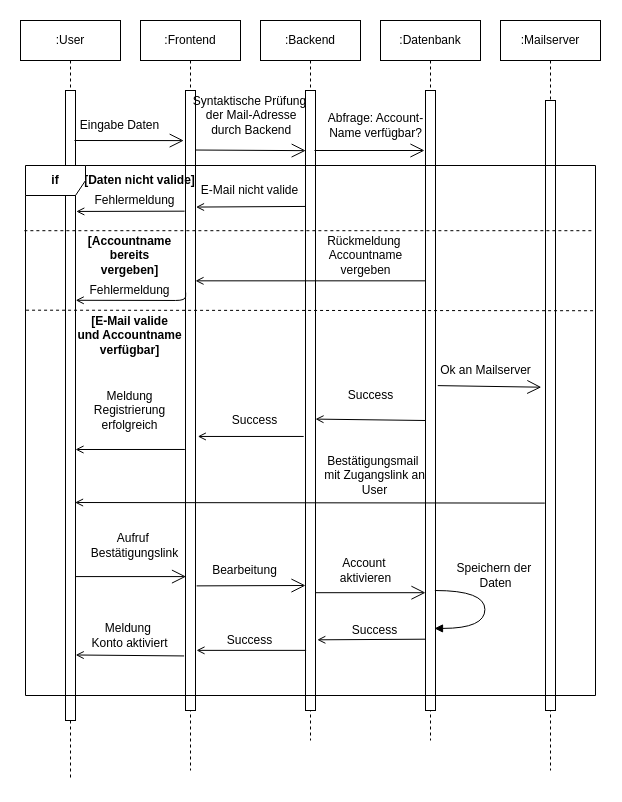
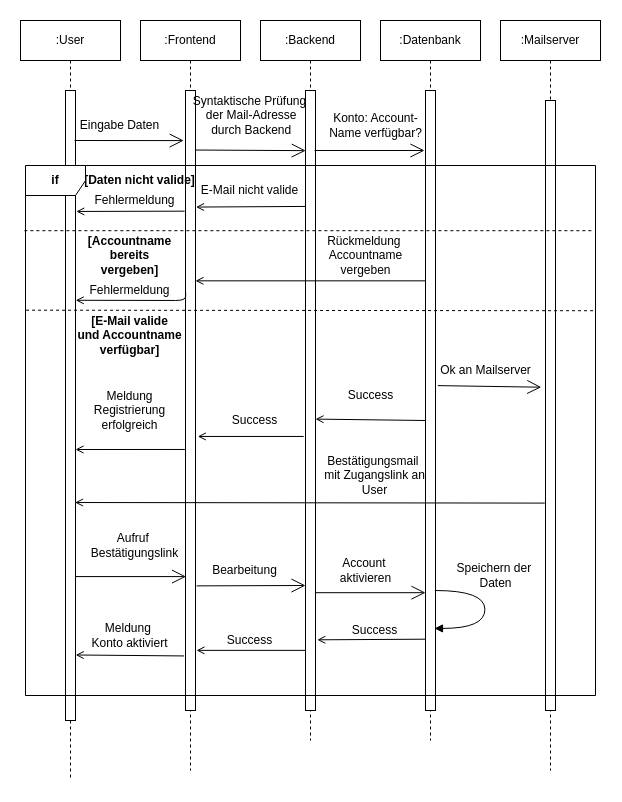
  <mxCell id="0" />
  <mxCell id="1" parent="0" />
  <mxCell id="2" value=":Frontend" style="shape=umlLifeline;perimeter=lifelinePerimeter;whiteSpace=wrap;html=1;container=1;collapsible=0;recursiveResize=0;outlineConnect=0;" vertex="1" parent="1"><mxGeometry x="140" y="20" width="100" height="750" as="geometry" /></mxCell>
  <mxCell id="3" value="" style="html=1;points=[];perimeter=orthogonalPerimeter;" vertex="1" parent="2"><mxGeometry x="45" y="70" width="10" height="620" as="geometry" /></mxCell>
  <mxCell id="4" value=":User" style="shape=umlLifeline;perimeter=lifelinePerimeter;whiteSpace=wrap;html=1;container=1;collapsible=0;recursiveResize=0;outlineConnect=0;" vertex="1" parent="1"><mxGeometry x="20" y="20" width="100" height="760" as="geometry" /></mxCell>
  <mxCell id="5" value="" style="html=1;points=[];perimeter=orthogonalPerimeter;" vertex="1" parent="4"><mxGeometry x="45" y="70" width="10" height="630" as="geometry" /></mxCell>
  <mxCell id="6" value=":Backend" style="shape=umlLifeline;perimeter=lifelinePerimeter;whiteSpace=wrap;html=1;container=1;collapsible=0;recursiveResize=0;outlineConnect=0;" vertex="1" parent="1"><mxGeometry x="260" y="20" width="100" height="720" as="geometry" /></mxCell>
  <mxCell id="7" value="" style="html=1;points=[];perimeter=orthogonalPerimeter;" vertex="1" parent="6"><mxGeometry x="45" y="70" width="10" height="620" as="geometry" /></mxCell>
  <mxCell id="8" value=":Datenbank" style="shape=umlLifeline;perimeter=lifelinePerimeter;whiteSpace=wrap;html=1;container=1;collapsible=0;recursiveResize=0;outlineConnect=0;" vertex="1" parent="1"><mxGeometry x="380" y="20" width="100" height="720" as="geometry" /></mxCell>
  <mxCell id="9" value="" style="html=1;points=[];perimeter=orthogonalPerimeter;" vertex="1" parent="8"><mxGeometry x="45" y="70" width="10" height="620" as="geometry" /></mxCell>
  <mxCell id="10" value=":Mailserver" style="shape=umlLifeline;perimeter=lifelinePerimeter;whiteSpace=wrap;html=1;container=1;collapsible=0;recursiveResize=0;outlineConnect=0;" vertex="1" parent="1"><mxGeometry x="500" y="20" width="100" height="750" as="geometry" /></mxCell>
  <mxCell id="11" value="" style="html=1;points=[];perimeter=orthogonalPerimeter;" vertex="1" parent="10"><mxGeometry x="45" y="80" width="10" height="610" as="geometry" /></mxCell>
  <mxCell id="12" value="" style="endArrow=open;endFill=1;endSize=12;html=1;entryX=-0.006;entryY=1.002;entryDx=0;entryDy=0;entryPerimeter=0;" edge="1" parent="1" target="13"><mxGeometry width="160" relative="1" as="geometry"><mxPoint x="74" y="140" as="sourcePoint" /><mxPoint x="180" y="140" as="targetPoint" /></mxGeometry></mxCell>
  <mxCell id="13" value="Syntaktische Prüfung&lt;br&gt;&amp;nbsp;der&amp;nbsp;Mail-Adresse&lt;br&gt;&amp;nbsp;durch Backend" style="text;html=1;align=center;verticalAlign=middle;resizable=0;points=[];autosize=1;" vertex="1" parent="1"><mxGeometry x="184" y="90" width="130" height="50" as="geometry" /></mxCell>
  <mxCell id="14" value="" style="endArrow=open;endFill=1;endSize=12;html=1;entryX=0.022;entryY=0.097;entryDx=0;entryDy=0;entryPerimeter=0;exitX=0.967;exitY=0.096;exitDx=0;exitDy=0;exitPerimeter=0;" edge="1" parent="1" source="3" target="7"><mxGeometry width="160" relative="1" as="geometry"><mxPoint x="200" y="150" as="sourcePoint" /><mxPoint x="300" y="144" as="targetPoint" /></mxGeometry></mxCell>
  <mxCell id="15" value="" style="endArrow=open;endFill=1;endSize=12;html=1;" edge="1" parent="1"><mxGeometry width="160" relative="1" as="geometry"><mxPoint x="314" y="150" as="sourcePoint" /><mxPoint x="424" y="150" as="targetPoint" /></mxGeometry></mxCell>
- <mxCell id="16" value="Abfrage: Account-&lt;br&gt;Name verfügbar?" style="text;html=1;align=center;verticalAlign=middle;resizable=0;points=[];autosize=1;" vertex="1" parent="1"><mxGeometry x="320" y="110" width="110" height="30" as="geometry" /></mxCell>
+ <mxCell id="16" value="Konto: Account-&lt;br&gt;Name verfügbar?" style="text;html=1;align=center;verticalAlign=middle;resizable=0;points=[];autosize=1;" vertex="1" parent="1"><mxGeometry x="320" y="110" width="110" height="30" as="geometry" /></mxCell>
  <mxCell id="17" value="[Daten nicht valide]" style="text;html=1;align=center;verticalAlign=middle;resizable=0;points=[];autosize=1;fontStyle=1" vertex="1" parent="1"><mxGeometry x="74" y="170" width="130" height="20" as="geometry" /></mxCell>
  <mxCell id="18" value="" style="endArrow=none;endFill=0;endSize=12;html=1;startArrow=open;startFill=0;entryX=-0.033;entryY=0.187;entryDx=0;entryDy=0;entryPerimeter=0;exitX=1.05;exitY=0.188;exitDx=0;exitDy=0;exitPerimeter=0;" edge="1" parent="1" source="3" target="7"><mxGeometry width="160" relative="1" as="geometry"><mxPoint x="199" y="210" as="sourcePoint" /><mxPoint x="299" y="210" as="targetPoint" /></mxGeometry></mxCell>
  <mxCell id="19" value="E-Mail nicht valide" style="text;html=1;align=center;verticalAlign=middle;resizable=0;points=[];autosize=1;" vertex="1" parent="1"><mxGeometry x="194" y="180" width="110" height="20" as="geometry" /></mxCell>
  <mxCell id="20" value="" style="endArrow=none;endFill=0;endSize=12;html=1;startArrow=open;startFill=0;entryX=1.001;entryY=1.033;entryDx=0;entryDy=0;entryPerimeter=0;exitX=1.078;exitY=0.192;exitDx=0;exitDy=0;exitPerimeter=0;" edge="1" parent="1" source="5" target="21"><mxGeometry width="160" relative="1" as="geometry"><mxPoint x="80" y="220" as="sourcePoint" /><mxPoint x="180" y="220" as="targetPoint" /></mxGeometry></mxCell>
  <mxCell id="21" value="Fehlermeldung" style="text;html=1;align=center;verticalAlign=middle;resizable=0;points=[];autosize=1;" vertex="1" parent="1"><mxGeometry x="84" y="190" width="100" height="20" as="geometry" /></mxCell>
  <mxCell id="22" value="[Accountname&lt;br&gt;bereits &lt;br&gt;vergeben]" style="text;html=1;align=center;verticalAlign=middle;resizable=0;points=[];autosize=1;fontStyle=1" vertex="1" parent="1"><mxGeometry x="79" y="230" width="100" height="50" as="geometry" /></mxCell>
  <mxCell id="23" value="" style="endArrow=none;endFill=0;endSize=12;html=1;startArrow=open;startFill=0;entryX=-0.006;entryY=0.307;entryDx=0;entryDy=0;entryPerimeter=0;" edge="1" parent="1" source="3" target="9"><mxGeometry width="160" relative="1" as="geometry"><mxPoint x="320" y="310" as="sourcePoint" /><mxPoint x="420" y="310" as="targetPoint" /></mxGeometry></mxCell>
  <mxCell id="24" value="Rückmeldung&amp;nbsp;&lt;br&gt;Accountname&lt;br&gt;vergeben" style="text;html=1;align=center;verticalAlign=middle;resizable=0;points=[];autosize=1;" vertex="1" parent="1"><mxGeometry x="320" y="230" width="90" height="50" as="geometry" /></mxCell>
  <mxCell id="25" value="" style="endArrow=none;endFill=0;endSize=12;html=1;startArrow=open;startFill=0;entryX=0.02;entryY=0.326;entryDx=0;entryDy=0;entryPerimeter=0;exitX=1.022;exitY=0.333;exitDx=0;exitDy=0;exitPerimeter=0;" edge="1" parent="1" source="5" target="3"><mxGeometry width="160" relative="1" as="geometry"><mxPoint x="75" y="319" as="sourcePoint" /><mxPoint x="180" y="320" as="targetPoint" /><Array as="points"><mxPoint x="185" y="300" /></Array></mxGeometry></mxCell>
  <mxCell id="26" value="Fehlermeldung" style="text;html=1;align=center;verticalAlign=middle;resizable=0;points=[];autosize=1;" vertex="1" parent="1"><mxGeometry x="79" y="280" width="100" height="20" as="geometry" /></mxCell>
  <mxCell id="27" value="[E-Mail valide &lt;br&gt;und Accountname&lt;br&gt;verfügbar]" style="text;html=1;align=center;verticalAlign=middle;resizable=0;points=[];autosize=1;fontStyle=1" vertex="1" parent="1"><mxGeometry x="69" y="310" width="120" height="50" as="geometry" /></mxCell>
  <mxCell id="28" value="" style="endArrow=open;endFill=1;endSize=12;html=1;exitX=1.229;exitY=0.476;exitDx=0;exitDy=0;exitPerimeter=0;entryX=-0.418;entryY=0.47;entryDx=0;entryDy=0;entryPerimeter=0;" edge="1" parent="1" source="9" target="11"><mxGeometry width="160" relative="1" as="geometry"><mxPoint x="450" y="460" as="sourcePoint" /><mxPoint x="540" y="460" as="targetPoint" /></mxGeometry></mxCell>
  <mxCell id="29" value="Ok an Mailserver" style="text;html=1;align=center;verticalAlign=middle;resizable=0;points=[];autosize=1;" vertex="1" parent="1"><mxGeometry x="430" y="360" width="110" height="20" as="geometry" /></mxCell>
  <mxCell id="30" value="Speichern der&amp;nbsp;&lt;br&gt;Daten" style="text;html=1;align=center;verticalAlign=middle;resizable=0;points=[];autosize=1;" vertex="1" parent="1"><mxGeometry x="450" y="560" width="90" height="30" as="geometry" /></mxCell>
  <mxCell id="31" value="" style="endArrow=none;endFill=0;endSize=12;html=1;startArrow=open;startFill=0;exitX=1;exitY=0.53;exitDx=0;exitDy=0;exitPerimeter=0;" edge="1" parent="1" source="7"><mxGeometry width="160" relative="1" as="geometry"><mxPoint x="320" y="470" as="sourcePoint" /><mxPoint x="425" y="420" as="targetPoint" /></mxGeometry></mxCell>
  <mxCell id="32" value="" style="endArrow=none;endFill=0;endSize=12;html=1;startArrow=open;startFill=0;exitX=1.229;exitY=0.558;exitDx=0;exitDy=0;exitPerimeter=0;entryX=-0.182;entryY=0.558;entryDx=0;entryDy=0;entryPerimeter=0;" edge="1" parent="1" source="3" target="7"><mxGeometry width="160" relative="1" as="geometry"><mxPoint x="204" y="480" as="sourcePoint" /><mxPoint x="304" y="480" as="targetPoint" /></mxGeometry></mxCell>
  <mxCell id="33" value="Success&lt;br&gt;" style="text;html=1;align=center;verticalAlign=middle;resizable=0;points=[];autosize=1;" vertex="1" parent="1"><mxGeometry x="340" y="385" width="60" height="20" as="geometry" /></mxCell>
  <mxCell id="34" value="Success" style="text;html=1;align=center;verticalAlign=middle;resizable=0;points=[];autosize=1;" vertex="1" parent="1"><mxGeometry x="224" y="410" width="60" height="20" as="geometry" /></mxCell>
  <mxCell id="35" value="Meldung&lt;br&gt;Registrierung&lt;br&gt;erfolgreich" style="text;html=1;align=center;verticalAlign=middle;resizable=0;points=[];autosize=1;" vertex="1" parent="1"><mxGeometry x="84" y="385" width="90" height="50" as="geometry" /></mxCell>
  <mxCell id="36" value="Bestätigungsmail&amp;nbsp;&lt;br&gt;mit Zugangslink an&lt;br&gt;User" style="text;html=1;align=center;verticalAlign=middle;resizable=0;points=[];autosize=1;" vertex="1" parent="1"><mxGeometry x="314" y="450" width="120" height="50" as="geometry" /></mxCell>
  <mxCell id="37" value="Aufruf&amp;nbsp;&lt;br&gt;Bestätigungslink" style="text;html=1;align=center;verticalAlign=middle;resizable=0;points=[];autosize=1;" vertex="1" parent="1"><mxGeometry x="84" y="530" width="100" height="30" as="geometry" /></mxCell>
  <mxCell id="38" value="Bearbeitung&lt;br&gt;" style="text;html=1;align=center;verticalAlign=middle;resizable=0;points=[];autosize=1;" vertex="1" parent="1"><mxGeometry x="204" y="560" width="80" height="20" as="geometry" /></mxCell>
  <mxCell id="39" value="Account&amp;nbsp;&lt;br&gt;aktivieren" style="text;html=1;align=center;verticalAlign=middle;resizable=0;points=[];autosize=1;" vertex="1" parent="1"><mxGeometry x="330" y="555" width="70" height="30" as="geometry" /></mxCell>
  <mxCell id="40" value="Success&lt;br&gt;" style="text;html=1;align=center;verticalAlign=middle;resizable=0;points=[];autosize=1;" vertex="1" parent="1"><mxGeometry x="344" y="620" width="60" height="20" as="geometry" /></mxCell>
  <mxCell id="41" value="Success" style="text;html=1;align=center;verticalAlign=middle;resizable=0;points=[];autosize=1;" vertex="1" parent="1"><mxGeometry x="219" y="630" width="60" height="20" as="geometry" /></mxCell>
  <mxCell id="42" value="Meldung&amp;nbsp;&lt;br&gt;Konto aktiviert" style="text;html=1;align=center;verticalAlign=middle;resizable=0;points=[];autosize=1;" vertex="1" parent="1"><mxGeometry x="84" y="620" width="90" height="30" as="geometry" /></mxCell>
  <mxCell id="43" value="" style="endArrow=none;endFill=0;endSize=12;html=1;startArrow=open;startFill=0;entryX=-0.065;entryY=0.579;entryDx=0;entryDy=0;entryPerimeter=0;" edge="1" parent="1" target="3"><mxGeometry width="160" relative="1" as="geometry"><mxPoint x="75" y="449" as="sourcePoint" /><mxPoint x="186" y="480.26" as="targetPoint" /></mxGeometry></mxCell>
  <mxCell id="44" value="" style="endArrow=none;endFill=0;endSize=12;html=1;startArrow=open;startFill=0;entryX=-0.071;entryY=0.66;entryDx=0;entryDy=0;entryPerimeter=0;exitX=0.952;exitY=0.654;exitDx=0;exitDy=0;exitPerimeter=0;" edge="1" parent="1" source="5" target="11"><mxGeometry width="160" relative="1" as="geometry"><mxPoint x="330" y="540" as="sourcePoint" /><mxPoint x="490" y="540" as="targetPoint" /></mxGeometry></mxCell>
  <mxCell id="45" value="" style="endArrow=open;endFill=1;endSize=12;html=1;entryX=0.053;entryY=0.784;entryDx=0;entryDy=0;entryPerimeter=0;" edge="1" parent="1" source="5" target="3"><mxGeometry width="160" relative="1" as="geometry"><mxPoint x="74" y="600" as="sourcePoint" /><mxPoint x="180" y="600" as="targetPoint" /></mxGeometry></mxCell>
  <mxCell id="46" value="" style="endArrow=open;endFill=1;endSize=12;html=1;exitX=1.112;exitY=0.799;exitDx=0;exitDy=0;exitPerimeter=0;" edge="1" parent="1" source="3"><mxGeometry width="160" relative="1" as="geometry"><mxPoint x="194" y="600" as="sourcePoint" /><mxPoint x="305" y="585" as="targetPoint" /></mxGeometry></mxCell>
  <mxCell id="47" value="" style="endArrow=open;endFill=1;endSize=12;html=1;exitX=1.032;exitY=0.81;exitDx=0;exitDy=0;exitPerimeter=0;" edge="1" parent="1" source="7" target="9"><mxGeometry width="160" relative="1" as="geometry"><mxPoint x="320" y="600" as="sourcePoint" /><mxPoint x="420" y="600" as="targetPoint" /></mxGeometry></mxCell>
  <mxCell id="48" value="" style="endArrow=none;endFill=0;endSize=12;html=1;startArrow=open;startFill=0;entryX=-0.016;entryY=0.885;entryDx=0;entryDy=0;entryPerimeter=0;exitX=1.18;exitY=0.886;exitDx=0;exitDy=0;exitPerimeter=0;" edge="1" parent="1" source="7" target="9"><mxGeometry width="160" relative="1" as="geometry"><mxPoint x="320" y="670" as="sourcePoint" /><mxPoint x="420" y="670" as="targetPoint" /></mxGeometry></mxCell>
  <mxCell id="49" value="" style="endArrow=none;endFill=0;endSize=12;html=1;startArrow=open;startFill=0;entryX=0.06;entryY=0.903;entryDx=0;entryDy=0;entryPerimeter=0;exitX=1.1;exitY=0.903;exitDx=0;exitDy=0;exitPerimeter=0;" edge="1" parent="1" source="3" target="7"><mxGeometry width="160" relative="1" as="geometry"><mxPoint x="200" y="680" as="sourcePoint" /><mxPoint x="300" y="680" as="targetPoint" /></mxGeometry></mxCell>
  <mxCell id="50" value="" style="endArrow=none;endFill=0;endSize=12;html=1;startArrow=open;startFill=0;entryX=-0.14;entryY=0.912;entryDx=0;entryDy=0;entryPerimeter=0;exitX=1.02;exitY=0.896;exitDx=0;exitDy=0;exitPerimeter=0;" edge="1" parent="1" source="5" target="3"><mxGeometry width="160" relative="1" as="geometry"><mxPoint x="89" y="690" as="sourcePoint" /><mxPoint x="179" y="690" as="targetPoint" /></mxGeometry></mxCell>
  <mxCell id="51" value="" style="endArrow=none;dashed=1;html=1;exitX=-0.002;exitY=0.123;exitDx=0;exitDy=0;exitPerimeter=0;entryX=0.998;entryY=0.123;entryDx=0;entryDy=0;entryPerimeter=0;" edge="1" parent="1" source="55" target="55"><mxGeometry width="50" height="50" relative="1" as="geometry"><mxPoint x="230" y="170" as="sourcePoint" /><mxPoint x="280" y="120" as="targetPoint" /></mxGeometry></mxCell>
  <mxCell id="52" value="" style="endArrow=none;dashed=1;html=1;exitX=0.001;exitY=0.273;exitDx=0;exitDy=0;exitPerimeter=0;entryX=0.999;entryY=0.274;entryDx=0;entryDy=0;entryPerimeter=0;" edge="1" parent="1" source="55" target="55"><mxGeometry width="50" height="50" relative="1" as="geometry"><mxPoint x="24.43" y="340" as="sourcePoint" /><mxPoint x="595" y="341.59" as="targetPoint" /></mxGeometry></mxCell>
  <mxCell id="53" value="Eingabe Daten" style="text;html=1;align=center;verticalAlign=middle;resizable=0;points=[];autosize=1;" vertex="1" parent="1"><mxGeometry x="74" y="115" width="90" height="20" as="geometry" /></mxCell>
  <mxCell id="54" value="" style="html=1;verticalAlign=bottom;endArrow=block;labelBackgroundColor=none;fontFamily=Verdana;fontSize=12;elbow=vertical;edgeStyle=orthogonalEdgeStyle;curved=1;entryX=1;entryY=0.286;entryPerimeter=0;" edge="1" parent="1"><mxGeometry relative="1" as="geometry"><mxPoint x="434.38" y="590" as="sourcePoint" /><mxPoint x="434" y="627.92" as="targetPoint" /><Array as="points"><mxPoint x="484.38" y="590" /><mxPoint x="484.38" y="628" /></Array></mxGeometry></mxCell>
  <mxCell id="55" value="&lt;b&gt;if&lt;/b&gt;" style="shape=umlFrame;whiteSpace=wrap;html=1;" vertex="1" parent="1"><mxGeometry x="25" y="165" width="570" height="530" as="geometry" /></mxCell>
